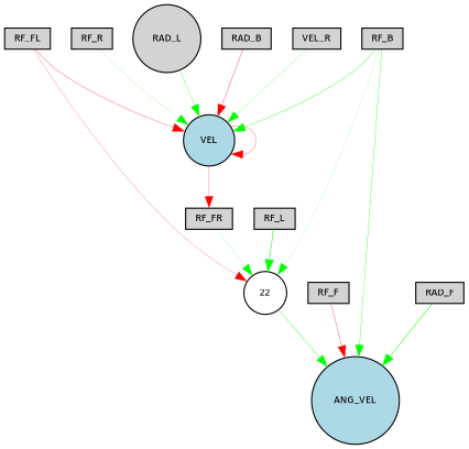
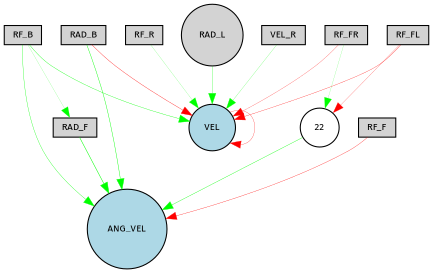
  digraph {
    fontname="Fira Sans"
    node [fillcolor=lightgray fontname="Fira Sans" fontsize=9 shape=box style=filled]
    edge [color=green fontname="Fira Sans" style=solid]
    RF_R [height=0.2 width=0.2]
    VEL [fillcolor=lightblue height=0.2 shape=circle width=0.2]
    RF_FR [height=0.2 width=0.2]
    22 [fillcolor=white height=0.2 shape=circle width=0.2]
    ANG_VEL [fillcolor=lightblue height=0.2 shape=circle width=0.2]
    RF_F [height=0.2 width=0.2]
    RF_FL [height=0.2 width=0.2]
-   RF_L [height=0.2 width=0.2]
    RF_B [height=0.2 width=0.2]
    RAD_F [height=0.2 width=0.2]
    RAD_L [height=0.2 shape=circle width=0.2]
    RAD_B [height=0.2 width=0.2]
    n13 [height=0.2 label=VEL_R width=0.2]
    RF_R -> VEL [penwidth=0.138024263030658]
    VEL -> VEL [color=red penwidth=0.22987002626054476]
-   VEL -> RF_FR [color=red penwidth=0.20114951395453234]
+   RF_FR -> VEL [color=red penwidth=0.20114951395453234]
    RF_FR -> 22 [penwidth=0.13379364647478278]
    22 -> ANG_VEL [penwidth=0.3271403055899298]
    RF_F -> ANG_VEL [color=red penwidth=0.275784082511497]
    RF_FL -> VEL [color=red penwidth=0.25425172060292905]
    RF_FL -> 22 [color=red penwidth=0.17364478746230355]
-   RF_L -> 22 [penwidth=0.4708002060917351]
    RF_B -> VEL [penwidth=0.31867665578182136]
-   RF_B -> 22 [penwidth=0.1268701163402423]
+   RF_B -> RAD_F [penwidth=0.1268701163402423]
    RF_B -> ANG_VEL [penwidth=0.3019665947217126]
    RAD_F -> ANG_VEL [penwidth=0.47511891092643355]
    RAD_L -> VEL [penwidth=0.2544468624722438]
    RAD_B -> VEL [color=red penwidth=0.30862842095552956]
+   RAD_B -> ANG_VEL [penwidth=0.38446616370179154]
    n13 -> VEL [penwidth=0.16743873369332796]
  }
